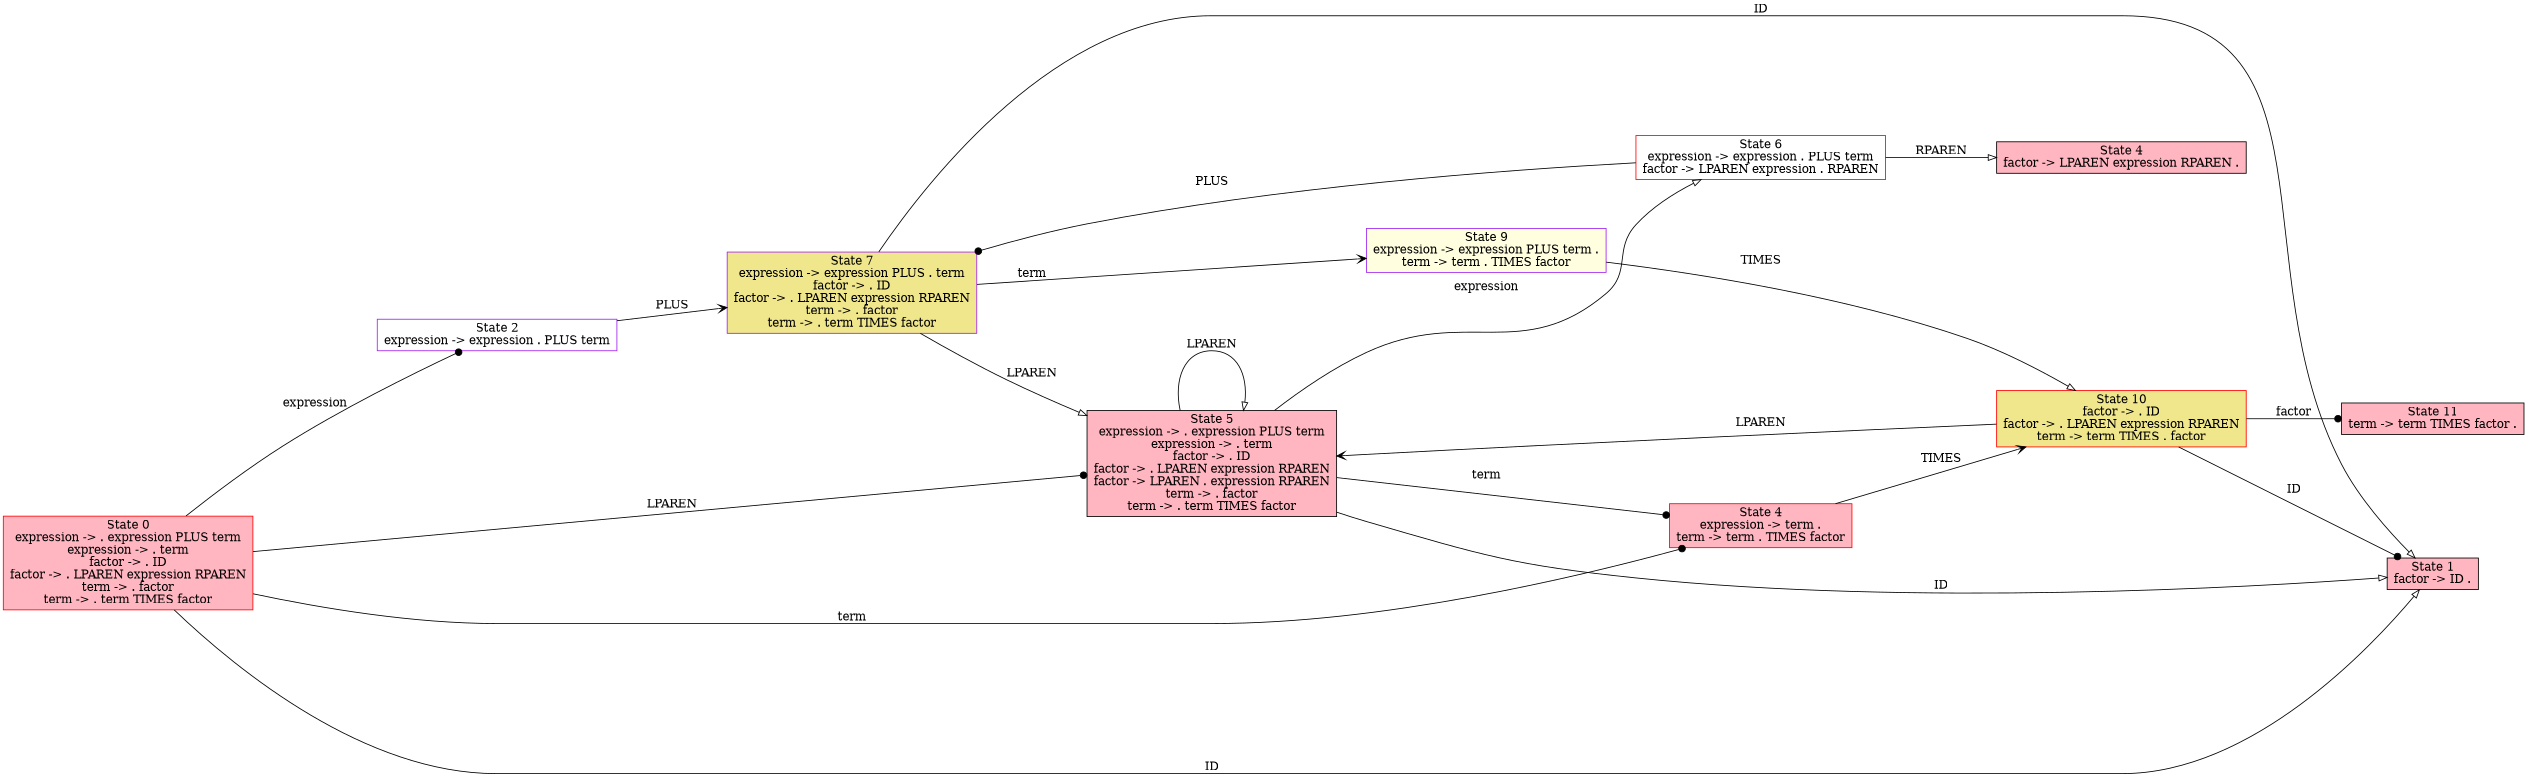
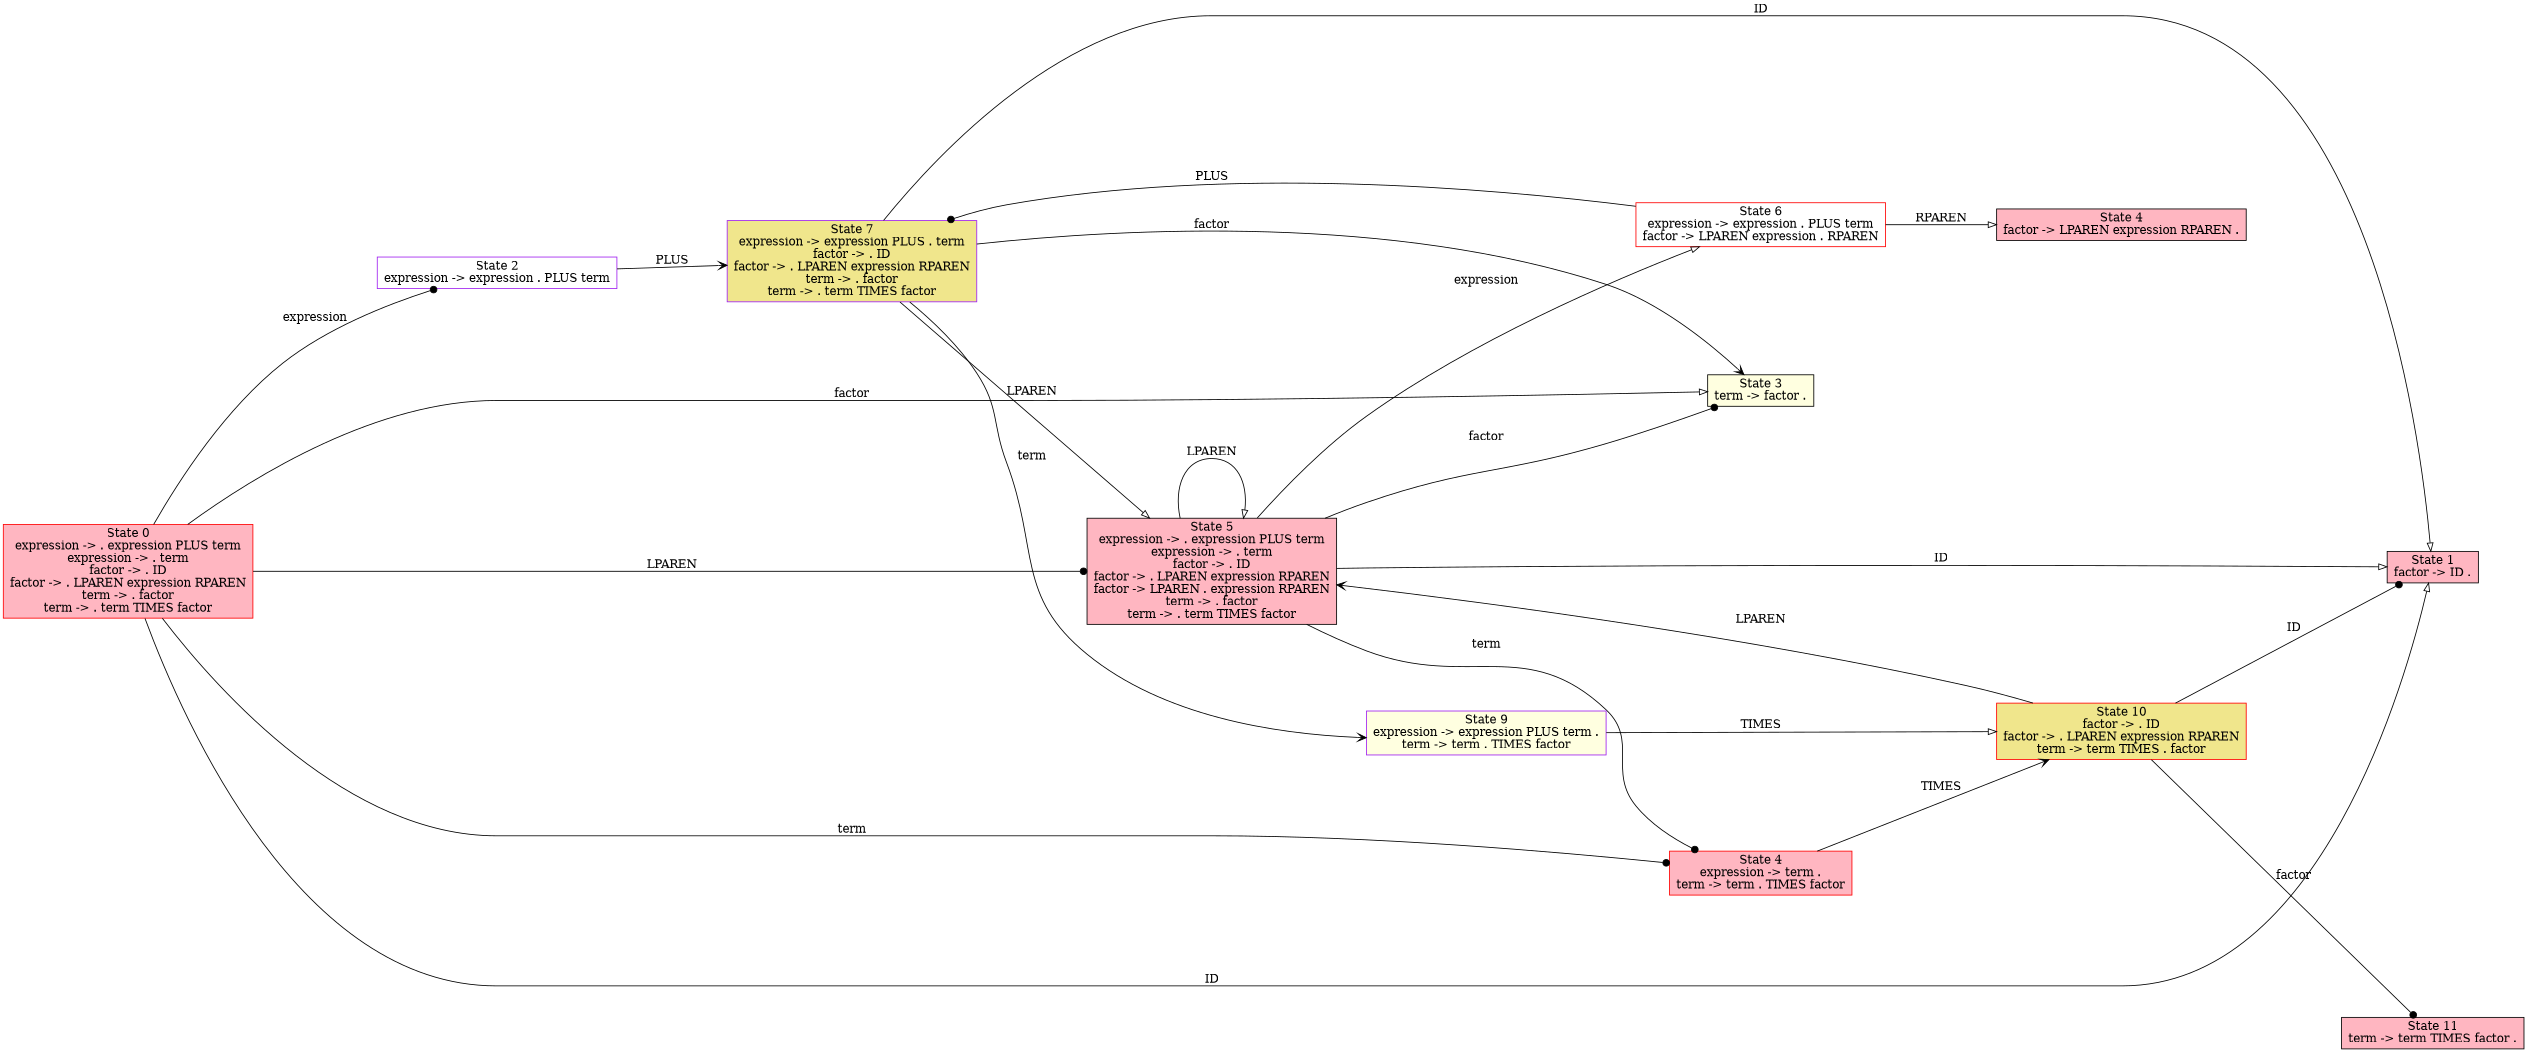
  digraph {
    fontname="DejaVu Serif"
    fontsize=14
    nodesep=1
    rankdir=LR
    ranksep=1
    node [color=black fillcolor=lightpink fontname="DejaVu Serif" shape=rectangle style=filled]
    edge [arrowhead=onormal fontname="DejaVu Serif"]
    n1 [color=red label="State 0\nexpression -> . expression PLUS term\nexpression -> . term\nfactor -> . ID\nfactor -> . LPAREN expression RPAREN\nterm -> . factor\nterm -> . term TIMES factor"]
    n2 [label="State 1\nfactor -> ID ."]
    n3 [color=purple fillcolor=white label="State 2\nexpression -> expression . PLUS term"]
+   n4 [fillcolor=lightyellow label="State 3\nterm -> factor ."]
    n5 [color=red label="State 4\nexpression -> term .\nterm -> term . TIMES factor"]
    n6 [label="State 5\nexpression -> . expression PLUS term\nexpression -> . term\nfactor -> . ID\nfactor -> . LPAREN expression RPAREN\nfactor -> LPAREN . expression RPAREN\nterm -> . factor\nterm -> . term TIMES factor"]
    n7 [color=purple fillcolor=khaki label="State 7\nexpression -> expression PLUS . term\nfactor -> . ID\nfactor -> . LPAREN expression RPAREN\nterm -> . factor\nterm -> . term TIMES factor"]
    n8 [color=red fillcolor=khaki label="State 10\nfactor -> . ID\nfactor -> . LPAREN expression RPAREN\nterm -> term TIMES . factor"]
    n9 [color=red fillcolor=white label="State 6\nexpression -> expression . PLUS term\nfactor -> LPAREN expression . RPAREN"]
    n10 [color=purple fillcolor=lightyellow label="State 9\nexpression -> expression PLUS term .\nterm -> term . TIMES factor"]
    n11 [label="State 11\nterm -> term TIMES factor ."]
    n12 [label="State 4\nfactor -> LPAREN expression RPAREN ."]
    n1 -> n2 [label=ID]
    n1 -> n3 [arrowhead=dot label=expression]
+   n1 -> n4 [label=factor]
    n1 -> n5 [arrowhead=dot label=term]
    n1 -> n6 [arrowhead=dot label=LPAREN]
    n3 -> n7 [arrowhead=vee label=PLUS]
    n5 -> n8 [arrowhead=vee label=TIMES]
    n6 -> n2 [label=ID]
+   n6 -> n4 [arrowhead=dot label=factor]
    n6 -> n5 [arrowhead=dot label=term]
    n6 -> n6 [label=LPAREN]
    n6 -> n9 [label=expression]
    n7 -> n2 [label=ID]
+   n7 -> n4 [arrowhead=vee label=factor]
    n7 -> n6 [label=LPAREN]
    n7 -> n10 [arrowhead=vee label=term]
    n8 -> n2 [arrowhead=dot label=ID]
    n8 -> n6 [arrowhead=vee label=LPAREN]
    n8 -> n11 [arrowhead=dot label=factor]
    n9 -> n7 [arrowhead=dot label=PLUS]
    n9 -> n12 [label=RPAREN]
    n10 -> n8 [label=TIMES]
  }
